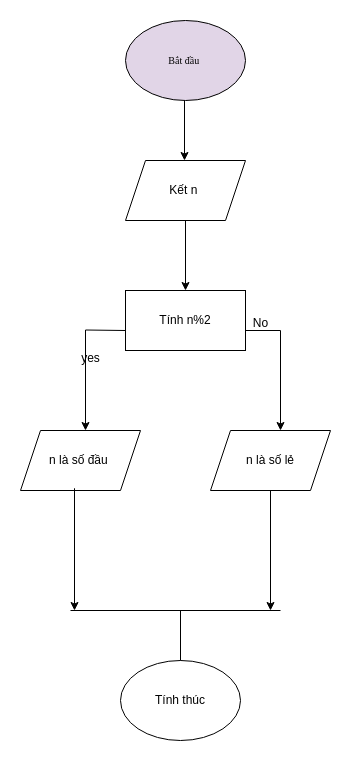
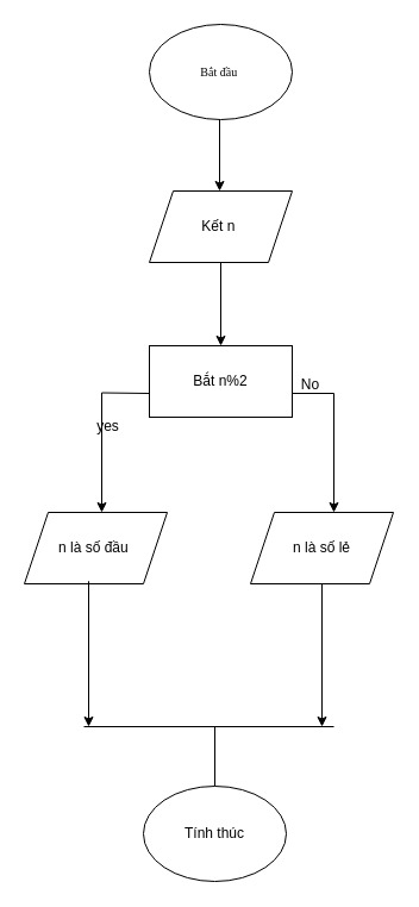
  <mxCell id="0" />
  <mxCell id="1" parent="0" />
- <mxCell id="2" value="&lt;font size=&quot;1&quot;&gt;Bắt đầu&amp;nbsp;&lt;/font&gt;" style="ellipse;whiteSpace=wrap;html=1;strokeColor=#000000;fontFamily=Times New Roman;fillColor=#e1d5e7;" vertex="1" parent="1"><mxGeometry x="125" y="20" width="120" height="80" as="geometry" /></mxCell>
+ <mxCell id="2" value="&lt;font size=&quot;1&quot;&gt;Bắt đầu&amp;nbsp;&lt;/font&gt;" style="ellipse;whiteSpace=wrap;html=1;strokeColor=#000000;fontFamily=Times New Roman;" vertex="1" parent="1"><mxGeometry x="125" y="20" width="120" height="80" as="geometry" /></mxCell>
  <mxCell id="3" value="" style="endArrow=classic;html=1;rounded=0;" edge="1" parent="1"><mxGeometry width="50" height="50" relative="1" as="geometry"><mxPoint x="184" y="100" as="sourcePoint" /><mxPoint x="184" y="160" as="targetPoint" /></mxGeometry></mxCell>
  <mxCell id="4" value="Kết n&amp;nbsp;" style="shape=parallelogram;perimeter=parallelogramPerimeter;whiteSpace=wrap;html=1;fixedSize=1;" vertex="1" parent="1"><mxGeometry x="125" y="160" width="120" height="60" as="geometry" /></mxCell>
  <mxCell id="5" value="" style="endArrow=classic;html=1;rounded=0;" edge="1" parent="1"><mxGeometry width="50" height="50" relative="1" as="geometry"><mxPoint x="185" y="220" as="sourcePoint" /><mxPoint x="185" y="290" as="targetPoint" /></mxGeometry></mxCell>
  <mxCell id="6" value="" style="endArrow=classic;html=1;rounded=0;" edge="1" parent="1"><mxGeometry width="50" height="50" relative="1" as="geometry"><mxPoint x="125" y="330" as="sourcePoint" /><mxPoint x="85" y="430" as="targetPoint" /><Array as="points"><mxPoint x="85" y="329.5" /></Array></mxGeometry></mxCell>
  <mxCell id="7" value="" style="endArrow=classic;html=1;rounded=0;" edge="1" parent="1"><mxGeometry width="50" height="50" relative="1" as="geometry"><mxPoint x="230" y="330" as="sourcePoint" /><mxPoint x="280" y="430" as="targetPoint" /><Array as="points"><mxPoint x="280" y="330" /></Array></mxGeometry></mxCell>
  <mxCell id="8" value="yes" style="text;html=1;align=center;verticalAlign=middle;resizable=0;points=[];autosize=1;strokeColor=none;fillColor=none;" vertex="1" parent="1"><mxGeometry x="70" y="343" width="40" height="30" as="geometry" /></mxCell>
  <mxCell id="9" value="No" style="text;html=1;align=center;verticalAlign=middle;resizable=0;points=[];autosize=1;strokeColor=none;fillColor=none;" vertex="1" parent="1"><mxGeometry x="240" y="308" width="40" height="30" as="geometry" /></mxCell>
  <mxCell id="10" value="n là số đầu&amp;nbsp;" style="shape=parallelogram;perimeter=parallelogramPerimeter;whiteSpace=wrap;html=1;fixedSize=1;" vertex="1" parent="1"><mxGeometry x="20" y="430" width="120" height="60" as="geometry" /></mxCell>
  <mxCell id="11" value="n là số lẻ" style="shape=parallelogram;perimeter=parallelogramPerimeter;whiteSpace=wrap;html=1;fixedSize=1;" vertex="1" parent="1"><mxGeometry x="210" y="430" width="120" height="60" as="geometry" /></mxCell>
  <mxCell id="12" value="" style="endArrow=classic;html=1;rounded=0;exitX=0.45;exitY=0.963;exitDx=0;exitDy=0;exitPerimeter=0;" edge="1" parent="1" source="10"><mxGeometry width="50" height="50" relative="1" as="geometry"><mxPoint x="160" y="730" as="sourcePoint" /><mxPoint x="74" y="610" as="targetPoint" /></mxGeometry></mxCell>
  <mxCell id="13" value="" style="endArrow=classic;html=1;rounded=0;exitX=0.5;exitY=1;exitDx=0;exitDy=0;" edge="1" parent="1" source="11"><mxGeometry width="50" height="50" relative="1" as="geometry"><mxPoint x="160" y="730" as="sourcePoint" /><mxPoint x="270" y="610" as="targetPoint" /></mxGeometry></mxCell>
  <mxCell id="14" value="" style="endArrow=none;html=1;rounded=0;" edge="1" parent="1"><mxGeometry width="50" height="50" relative="1" as="geometry"><mxPoint x="70" y="610" as="sourcePoint" /><mxPoint x="280" y="610" as="targetPoint" /></mxGeometry></mxCell>
  <mxCell id="15" value="" style="endArrow=classic;html=1;rounded=0;" edge="1" parent="1"><mxGeometry width="50" height="50" relative="1" as="geometry"><mxPoint x="180" y="610" as="sourcePoint" /><mxPoint x="180" y="690" as="targetPoint" /></mxGeometry></mxCell>
  <mxCell id="16" value="Tính thúc" style="ellipse;whiteSpace=wrap;html=1;" vertex="1" parent="1"><mxGeometry x="120" y="660" width="120" height="80" as="geometry" /></mxCell>
- <mxCell id="17" value="Tính n%2" style="rounded=0;whiteSpace=wrap;html=1;" vertex="1" parent="1"><mxGeometry x="125" y="290" width="120" height="60" as="geometry" /></mxCell>
+ <mxCell id="17" value="Bắt n%2" style="rounded=0;whiteSpace=wrap;html=1;" vertex="1" parent="1"><mxGeometry x="125" y="290" width="120" height="60" as="geometry" /></mxCell>
